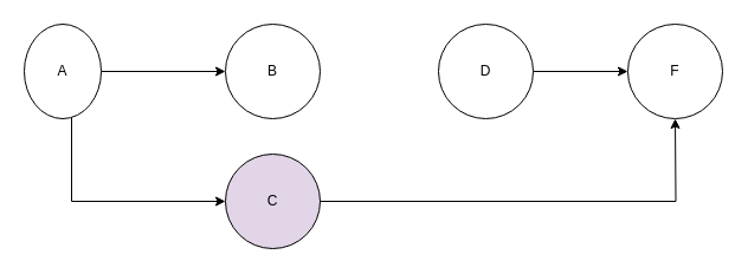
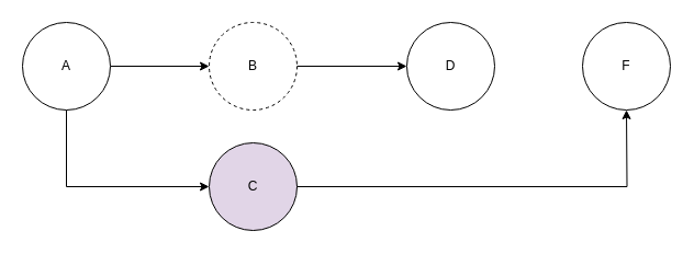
  <mxCell id="0" />
  <mxCell id="1" parent="0" />
  <mxCell id="2" style="edgeStyle=orthogonalEdgeStyle;rounded=0;orthogonalLoop=1;jettySize=auto;html=1;exitX=1;exitY=0.5;exitDx=0;exitDy=0;entryX=0;entryY=0.5;entryDx=0;entryDy=0;" edge="1" parent="1" source="4" target="6"><mxGeometry relative="1" as="geometry" /></mxCell>
  <mxCell id="3" value="" style="edgeStyle=orthogonalEdgeStyle;rounded=0;orthogonalLoop=1;jettySize=auto;html=1;entryX=0;entryY=0.5;entryDx=0;entryDy=0;" edge="1" parent="1" source="4" target="10"><mxGeometry relative="1" as="geometry"><Array as="points"><mxPoint x="60" y="170" /></Array></mxGeometry></mxCell>
- <mxCell id="4" value="A" style="ellipse;whiteSpace=wrap;html=1;aspect=fixed;" vertex="1" parent="1"><mxGeometry x="20" y="20" width="65" height="80" as="geometry" /></mxCell>
- <mxCell id="6" value="B" style="ellipse;whiteSpace=wrap;html=1;aspect=fixed;" vertex="1" parent="1"><mxGeometry x="190" y="20" width="80" height="80" as="geometry" /></mxCell>
- <mxCell id="7" value="" style="edgeStyle=orthogonalEdgeStyle;rounded=0;orthogonalLoop=1;jettySize=auto;html=1;" edge="1" parent="1" source="8" target="9"><mxGeometry relative="1" as="geometry" /></mxCell>
+ <mxCell id="4" value="A" style="ellipse;whiteSpace=wrap;html=1;aspect=fixed;" vertex="1" parent="1"><mxGeometry x="20" y="20" width="80" height="80" as="geometry" /></mxCell>
+ <mxCell id="5" style="edgeStyle=orthogonalEdgeStyle;rounded=0;orthogonalLoop=1;jettySize=auto;html=1;entryX=0;entryY=0.5;entryDx=0;entryDy=0;" edge="1" parent="1" source="6" target="8"><mxGeometry relative="1" as="geometry" /></mxCell>
+ <mxCell id="6" value="B" style="ellipse;whiteSpace=wrap;html=1;aspect=fixed;dashed=1;" vertex="1" parent="1"><mxGeometry x="190" y="20" width="80" height="80" as="geometry" /></mxCell>
  <mxCell id="8" value="D" style="ellipse;whiteSpace=wrap;html=1;aspect=fixed;" vertex="1" parent="1"><mxGeometry x="370" y="20" width="80" height="80" as="geometry" /></mxCell>
  <mxCell id="9" value="F" style="ellipse;whiteSpace=wrap;html=1;aspect=fixed;" vertex="1" parent="1"><mxGeometry x="530" y="20" width="80" height="80" as="geometry" /></mxCell>
  <mxCell id="10" value="C" style="ellipse;whiteSpace=wrap;html=1;aspect=fixed;fillColor=#e1d5e7;" vertex="1" parent="1"><mxGeometry x="190" y="130" width="80" height="80" as="geometry" /></mxCell>
  <mxCell id="11" style="edgeStyle=orthogonalEdgeStyle;rounded=0;orthogonalLoop=1;jettySize=auto;html=1;" edge="1" parent="1" source="10"><mxGeometry relative="1" as="geometry"><mxPoint x="570" y="100" as="targetPoint" /></mxGeometry></mxCell>
